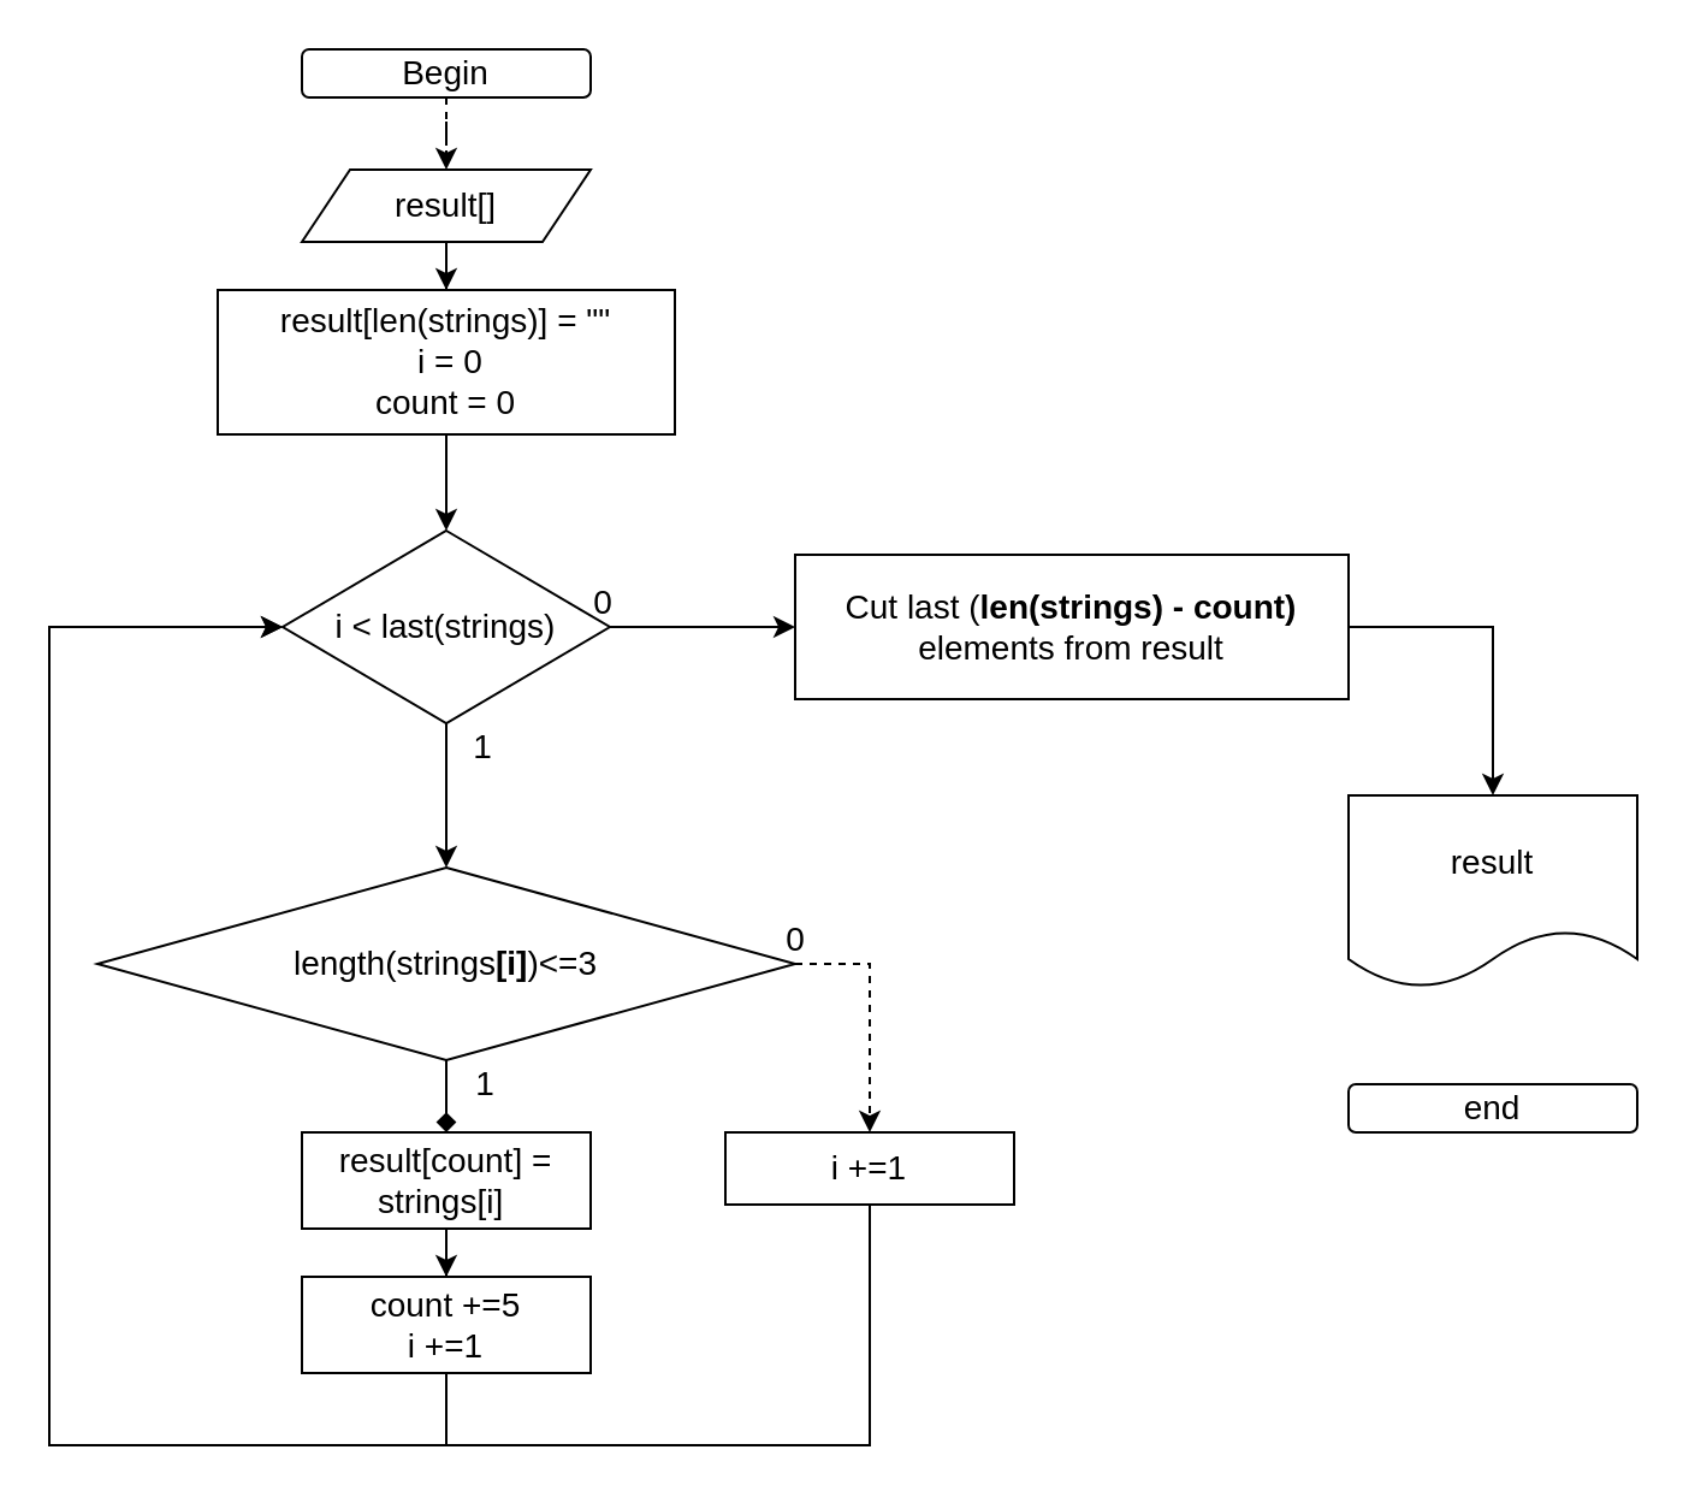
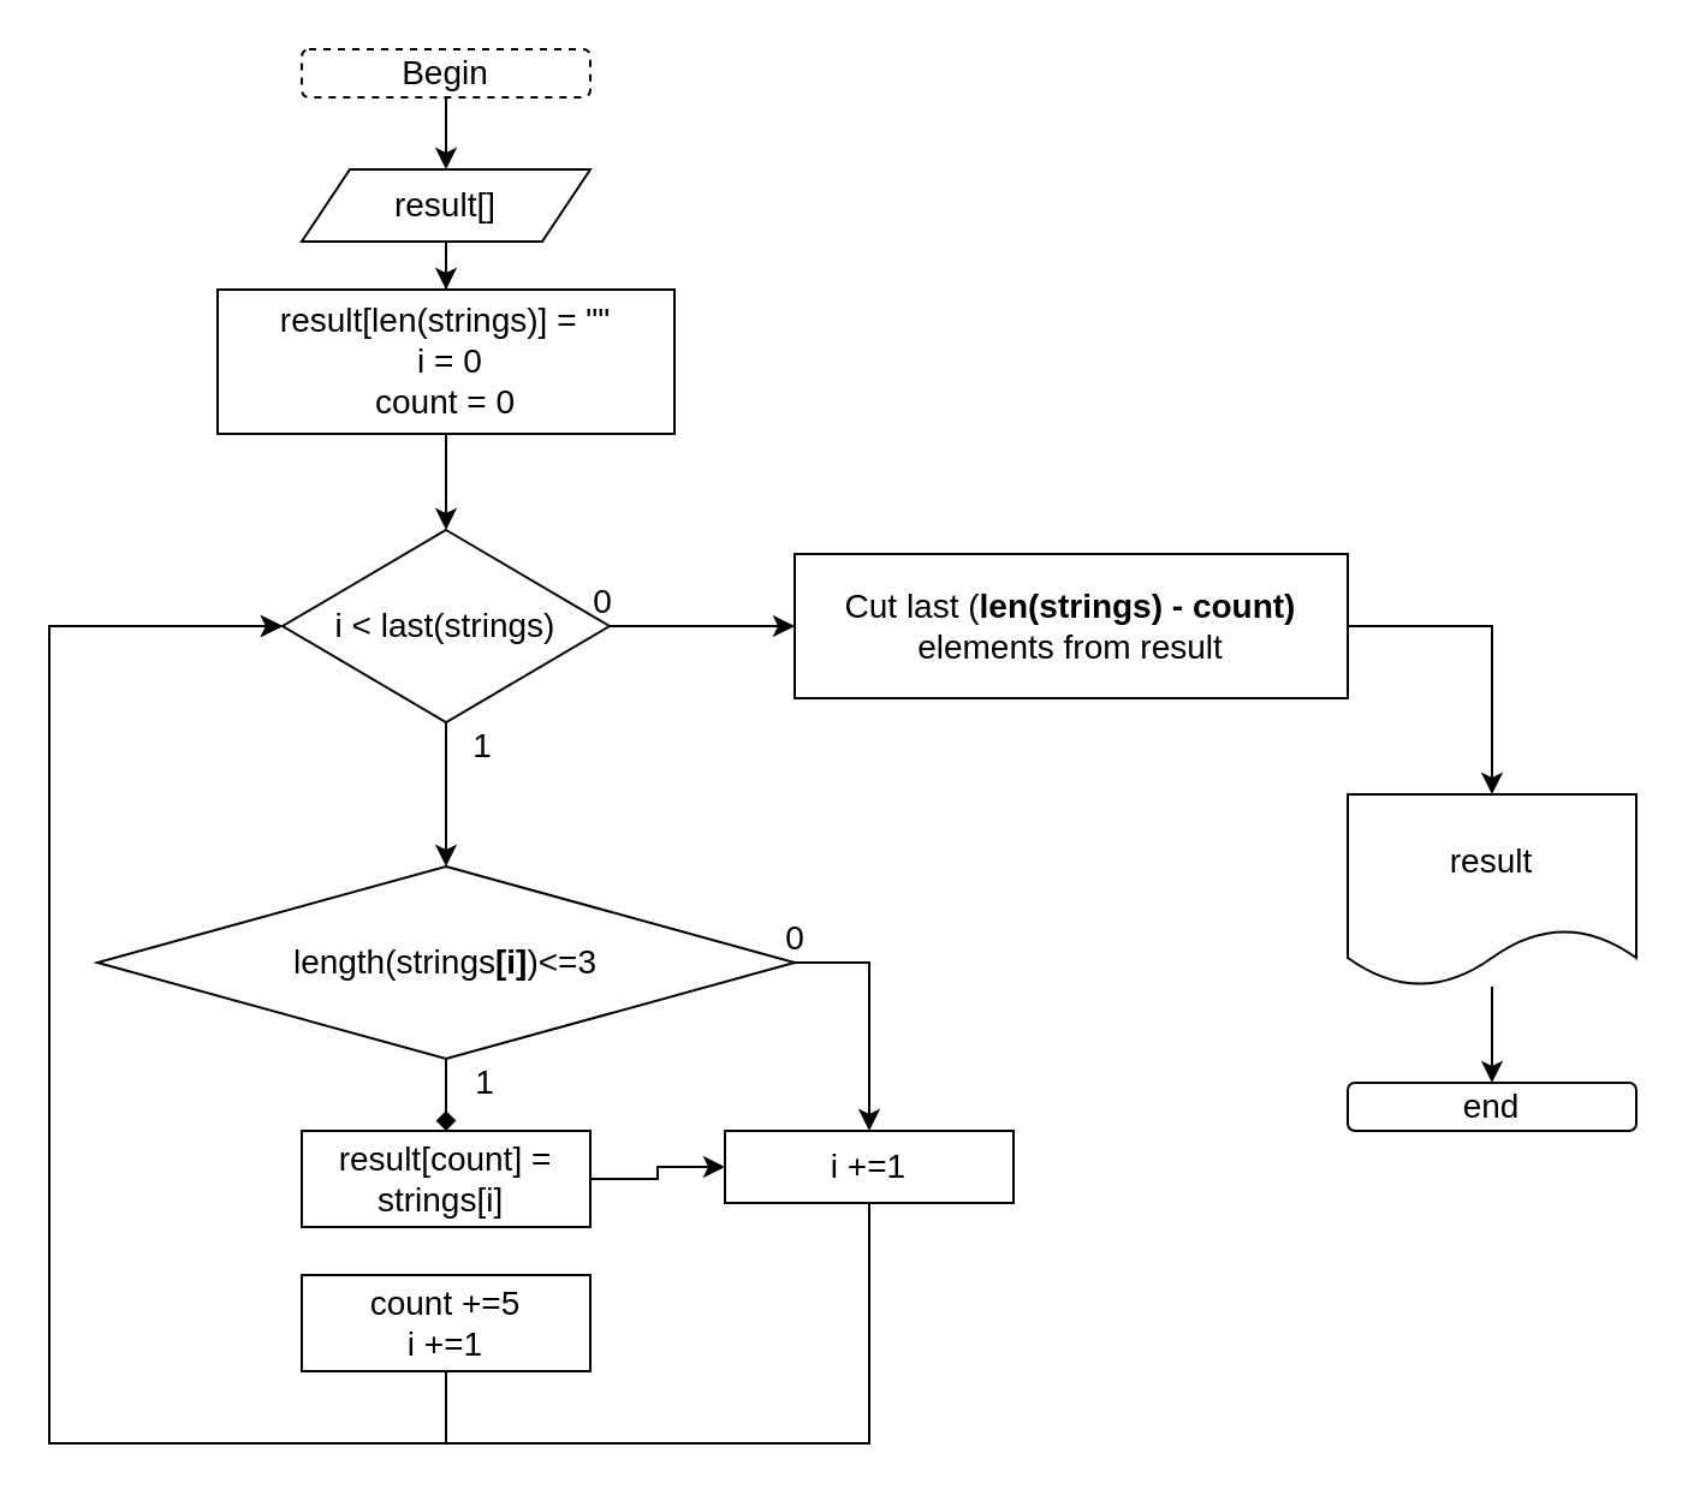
  <mxCell id="0" />
  <mxCell id="1" parent="0" />
- <mxCell id="2" style="edgeStyle=orthogonalEdgeStyle;rounded=0;orthogonalLoop=1;jettySize=auto;html=1;fontSize=14;dashed=1;" edge="1" parent="1" source="3" target="5"><mxGeometry relative="1" as="geometry" /></mxCell>
- <mxCell id="3" value="Begin" style="rounded=1;whiteSpace=wrap;html=1;fontSize=14;" vertex="1" parent="1"><mxGeometry x="125" y="20" width="120" height="20" as="geometry" /></mxCell>
+ <mxCell id="2" style="edgeStyle=orthogonalEdgeStyle;rounded=0;orthogonalLoop=1;jettySize=auto;html=1;fontSize=14;" edge="1" parent="1" source="3" target="5"><mxGeometry relative="1" as="geometry" /></mxCell>
+ <mxCell id="3" value="Begin" style="rounded=1;whiteSpace=wrap;html=1;fontSize=14;dashed=1;" vertex="1" parent="1"><mxGeometry x="125" y="20" width="120" height="20" as="geometry" /></mxCell>
  <mxCell id="4" style="edgeStyle=orthogonalEdgeStyle;rounded=0;orthogonalLoop=1;jettySize=auto;html=1;fontSize=14;" edge="1" parent="1" source="5" target="7"><mxGeometry relative="1" as="geometry" /></mxCell>
  <mxCell id="5" value="result[]" style="shape=parallelogram;perimeter=parallelogramPerimeter;whiteSpace=wrap;html=1;fixedSize=1;fontSize=14;" vertex="1" parent="1"><mxGeometry x="125" y="70" width="120" height="30" as="geometry" /></mxCell>
  <mxCell id="6" style="edgeStyle=orthogonalEdgeStyle;rounded=0;orthogonalLoop=1;jettySize=auto;html=1;fontSize=14;" edge="1" parent="1" source="7" target="10"><mxGeometry relative="1" as="geometry" /></mxCell>
  <mxCell id="7" value="result[len(strings)] = &quot;&quot;&lt;br style=&quot;font-size: 14px;&quot;&gt;&amp;nbsp;i = 0&lt;br style=&quot;font-size: 14px;&quot;&gt;count = 0" style="rounded=0;whiteSpace=wrap;html=1;fontSize=14;" vertex="1" parent="1"><mxGeometry x="90" y="120" width="190" height="60" as="geometry" /></mxCell>
  <mxCell id="8" value="1" style="edgeStyle=orthogonalEdgeStyle;rounded=0;orthogonalLoop=1;jettySize=auto;html=1;fontSize=14;" edge="1" parent="1" source="10" target="15"><mxGeometry x="-0.667" y="15" relative="1" as="geometry"><mxPoint as="offset" /></mxGeometry></mxCell>
  <mxCell id="9" value="0" style="edgeStyle=orthogonalEdgeStyle;rounded=0;orthogonalLoop=1;jettySize=auto;html=1;entryX=0;entryY=0.5;entryDx=0;entryDy=0;fontSize=14;" edge="1" parent="1" source="10" target="23"><mxGeometry x="-1" y="10" relative="1" as="geometry"><mxPoint x="-3" as="offset" /></mxGeometry></mxCell>
  <mxCell id="10" value="i &amp;lt; last(strings)" style="rhombus;whiteSpace=wrap;html=1;fontSize=14;" vertex="1" parent="1"><mxGeometry x="117" y="220" width="136" height="80" as="geometry" /></mxCell>
+ <mxCell id="11" style="edgeStyle=orthogonalEdgeStyle;rounded=0;orthogonalLoop=1;jettySize=auto;html=1;entryX=0.5;entryY=0;entryDx=0;entryDy=0;fontSize=14;" edge="1" parent="1" source="12" target="24"><mxGeometry relative="1" as="geometry" /></mxCell>
  <mxCell id="12" value="result" style="shape=document;whiteSpace=wrap;html=1;boundedLbl=1;fontSize=14;" vertex="1" parent="1"><mxGeometry x="560" y="330" width="120" height="80" as="geometry" /></mxCell>
  <mxCell id="13" value="1" style="edgeStyle=orthogonalEdgeStyle;rounded=0;orthogonalLoop=1;jettySize=auto;html=1;fontSize=14;endArrow=diamond;" edge="1" parent="1" source="15" target="17"><mxGeometry x="0.2" y="16" relative="1" as="geometry"><mxPoint as="offset" /></mxGeometry></mxCell>
- <mxCell id="14" value="0" style="edgeStyle=orthogonalEdgeStyle;rounded=0;orthogonalLoop=1;jettySize=auto;html=1;exitX=1;exitY=0.5;exitDx=0;exitDy=0;fontSize=14;dashed=1;" edge="1" parent="1" source="15" target="21"><mxGeometry x="-1" y="10" relative="1" as="geometry"><mxPoint as="offset" /></mxGeometry></mxCell>
+ <mxCell id="14" value="0" style="edgeStyle=orthogonalEdgeStyle;rounded=0;orthogonalLoop=1;jettySize=auto;html=1;exitX=1;exitY=0.5;exitDx=0;exitDy=0;fontSize=14;" edge="1" parent="1" source="15" target="21"><mxGeometry x="-1" y="10" relative="1" as="geometry"><mxPoint as="offset" /></mxGeometry></mxCell>
  <mxCell id="15" value="&lt;font style=&quot;font-size: 14px;&quot;&gt;length(strings&lt;b style=&quot;font-size: 14px;&quot;&gt;[i]&lt;/b&gt;)&amp;lt;=3&lt;/font&gt;" style="rhombus;whiteSpace=wrap;html=1;fontSize=14;" vertex="1" parent="1"><mxGeometry x="40" y="360" width="290" height="80" as="geometry" /></mxCell>
- <mxCell id="16" style="edgeStyle=orthogonalEdgeStyle;rounded=0;orthogonalLoop=1;jettySize=auto;html=1;entryX=0.5;entryY=0;entryDx=0;entryDy=0;fontSize=14;" edge="1" parent="1" source="17" target="19"><mxGeometry relative="1" as="geometry" /></mxCell>
+ <mxCell id="16" style="edgeStyle=orthogonalEdgeStyle;rounded=0;orthogonalLoop=1;jettySize=auto;html=1;fontSize=14;" edge="1" parent="1" source="17" target="21"><mxGeometry relative="1" as="geometry" /></mxCell>
  <mxCell id="17" value="result[count] = strings[i]&amp;nbsp;" style="rounded=0;whiteSpace=wrap;html=1;fontSize=14;" vertex="1" parent="1"><mxGeometry x="125" y="470" width="120" height="40" as="geometry" /></mxCell>
  <mxCell id="18" style="edgeStyle=orthogonalEdgeStyle;rounded=0;orthogonalLoop=1;jettySize=auto;html=1;entryX=0;entryY=0.5;entryDx=0;entryDy=0;fontSize=14;" edge="1" parent="1" source="19" target="10"><mxGeometry relative="1" as="geometry"><Array as="points"><mxPoint x="185" y="600" /><mxPoint x="20" y="600" /><mxPoint x="20" y="260" /></Array></mxGeometry></mxCell>
  <mxCell id="19" value="count +=5&lt;br style=&quot;font-size: 14px;&quot;&gt;i +=1" style="rounded=0;whiteSpace=wrap;html=1;fontSize=14;" vertex="1" parent="1"><mxGeometry x="125" y="530" width="120" height="40" as="geometry" /></mxCell>
  <mxCell id="20" style="edgeStyle=orthogonalEdgeStyle;rounded=0;orthogonalLoop=1;jettySize=auto;html=1;entryX=0;entryY=0.5;entryDx=0;entryDy=0;fontSize=14;" edge="1" parent="1" source="21" target="10"><mxGeometry relative="1" as="geometry"><Array as="points"><mxPoint x="361" y="600" /><mxPoint x="20" y="600" /><mxPoint x="20" y="260" /></Array></mxGeometry></mxCell>
  <mxCell id="21" value="i +=1" style="rounded=0;whiteSpace=wrap;html=1;fontSize=14;" vertex="1" parent="1"><mxGeometry x="301" y="470" width="120" height="30" as="geometry" /></mxCell>
  <mxCell id="22" style="edgeStyle=orthogonalEdgeStyle;rounded=0;orthogonalLoop=1;jettySize=auto;html=1;fontSize=14;" edge="1" parent="1" source="23" target="12"><mxGeometry relative="1" as="geometry"><Array as="points"><mxPoint x="620" y="260" /></Array></mxGeometry></mxCell>
  <mxCell id="23" value="Cut last (&lt;b style=&quot;font-size: 14px;&quot;&gt;len(strings) - count)&lt;/b&gt; elements from result" style="rounded=0;whiteSpace=wrap;html=1;fontSize=14;" vertex="1" parent="1"><mxGeometry x="330" y="230" width="230" height="60" as="geometry" /></mxCell>
  <mxCell id="24" value="end" style="rounded=1;whiteSpace=wrap;html=1;fontSize=14;" vertex="1" parent="1"><mxGeometry x="560" y="450" width="120" height="20" as="geometry" /></mxCell>
